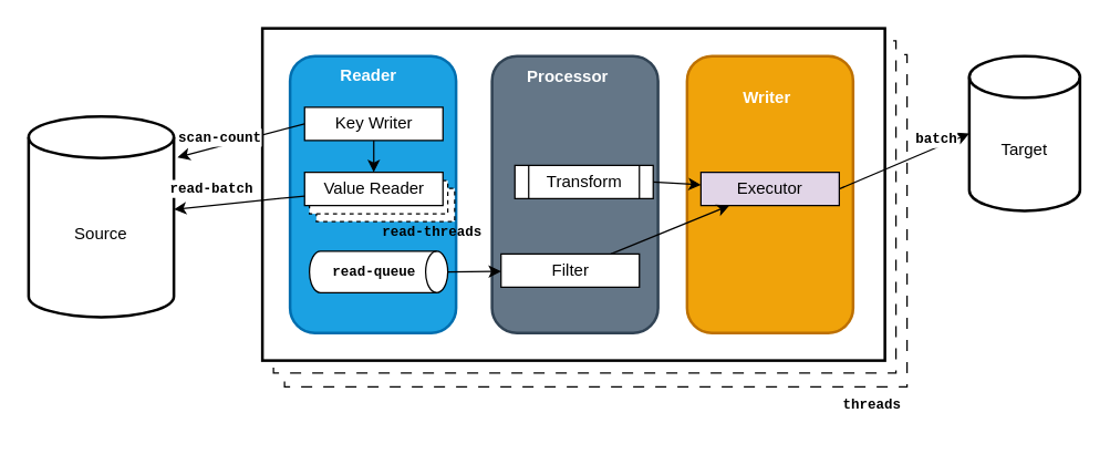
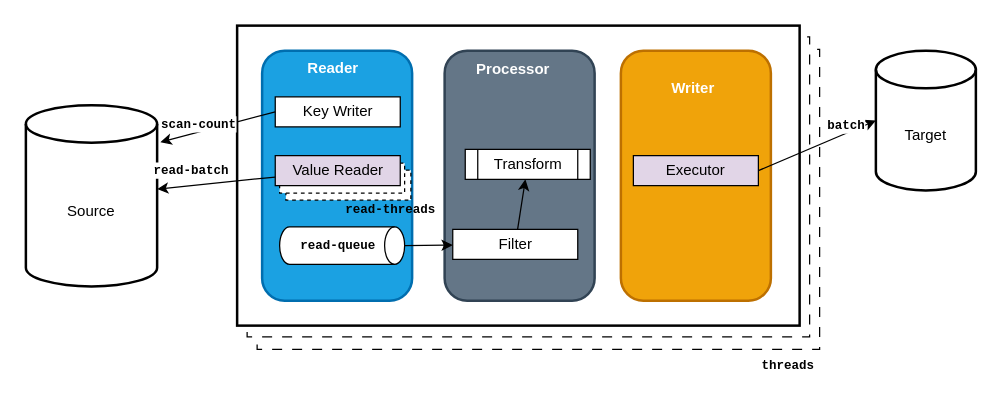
  <mxCell id="0" />
  <mxCell id="1" parent="0" />
  <mxCell id="2" value="" style="rounded=0;whiteSpace=wrap;html=1;fillColor=default;dashed=1;dashPattern=8 8;" vertex="1" parent="1"><mxGeometry x="205" y="39" width="450" height="240" as="geometry" /></mxCell>
  <mxCell id="3" value="" style="rounded=0;whiteSpace=wrap;html=1;fillColor=default;dashed=1;dashPattern=8 8;" vertex="1" parent="1"><mxGeometry x="197" y="29" width="450" height="240" as="geometry" /></mxCell>
  <mxCell id="4" value="" style="rounded=0;whiteSpace=wrap;html=1;fillColor=default;strokeWidth=2;" vertex="1" parent="1"><mxGeometry x="189" y="20" width="450" height="240" as="geometry" /></mxCell>
  <mxCell id="5" value="Source" style="shape=cylinder3;whiteSpace=wrap;html=1;boundedLbl=1;backgroundOutline=1;size=15;strokeWidth=2;" vertex="1" parent="1"><mxGeometry x="20" y="83.63" width="105" height="145" as="geometry" /></mxCell>
  <mxCell id="6" value="Target" style="shape=cylinder3;whiteSpace=wrap;html=1;boundedLbl=1;backgroundOutline=1;size=15;strokeWidth=2;" vertex="1" parent="1"><mxGeometry x="700" y="40.16" width="80" height="111.67" as="geometry" /></mxCell>
  <mxCell id="7" value="" style="rounded=1;whiteSpace=wrap;html=1;fillColor=#1ba1e2;fontColor=#ffffff;strokeColor=#006EAF;strokeWidth=2;" vertex="1" parent="1"><mxGeometry x="209" y="40" width="120" height="200" as="geometry" /></mxCell>
  <mxCell id="8" value="" style="rounded=0;whiteSpace=wrap;html=1;dashed=1;" vertex="1" parent="1"><mxGeometry x="228" y="135.63" width="100" height="24" as="geometry" /></mxCell>
  <mxCell id="9" value="" style="rounded=0;whiteSpace=wrap;html=1;dashed=1;" vertex="1" parent="1"><mxGeometry x="223" y="130" width="100" height="24" as="geometry" /></mxCell>
  <mxCell id="10" value="" style="shape=cylinder3;whiteSpace=wrap;html=1;boundedLbl=1;backgroundOutline=1;size=8.005;rotation=90;" vertex="1" parent="1"><mxGeometry x="258" y="146" width="30" height="100" as="geometry" /></mxCell>
  <mxCell id="11" value="Reader" style="text;html=1;align=center;verticalAlign=middle;whiteSpace=wrap;rounded=0;fontColor=#FFFFFF;fontStyle=1" vertex="1" parent="1"><mxGeometry x="236" y="39" width="60" height="30" as="geometry" /></mxCell>
  <mxCell id="12" value="Key&amp;nbsp;&lt;span style=&quot;background-color: initial;&quot;&gt;Writer&lt;/span&gt;" style="rounded=0;whiteSpace=wrap;html=1;" vertex="1" parent="1"><mxGeometry x="219.5" y="77" width="100" height="24" as="geometry" /></mxCell>
- <mxCell id="13" value="Value&amp;nbsp;&lt;span style=&quot;background-color: initial;&quot;&gt;Reader&lt;/span&gt;" style="rounded=0;whiteSpace=wrap;html=1;" vertex="1" parent="1"><mxGeometry x="219.5" y="124" width="100" height="24" as="geometry" /></mxCell>
- <mxCell id="14" value="" style="endArrow=classic;html=1;rounded=0;" edge="1" parent="1" source="12" target="13"><mxGeometry width="50" height="50" relative="1" as="geometry"><mxPoint x="251" y="110" as="sourcePoint" /><mxPoint x="250.5" y="140" as="targetPoint" /></mxGeometry></mxCell>
+ <mxCell id="13" value="Value&amp;nbsp;&lt;span style=&quot;background-color: initial;&quot;&gt;Reader&lt;/span&gt;" style="rounded=0;whiteSpace=wrap;html=1;fillColor=#e1d5e7;" vertex="1" parent="1"><mxGeometry x="219.5" y="124" width="100" height="24" as="geometry" /></mxCell>
  <mxCell id="15" value="&lt;font style=&quot;font-size: 10px;&quot; face=&quot;Courier New&quot;&gt;&lt;b&gt;read-queue&lt;/b&gt;&lt;/font&gt;" style="text;html=1;align=center;verticalAlign=middle;whiteSpace=wrap;rounded=0;" vertex="1" parent="1"><mxGeometry x="219.5" y="180" width="100" height="30" as="geometry" /></mxCell>
  <mxCell id="16" value="read-threads" style="text;align=center;verticalAlign=middle;whiteSpace=wrap;rounded=0;spacing=0;html=1;fontFamily=Courier New;fontSize=10;fontStyle=1" vertex="1" parent="1"><mxGeometry x="269" y="152" width="86" height="30" as="geometry" /></mxCell>
  <mxCell id="17" value="" style="endArrow=classic;html=1;rounded=0;" edge="1" parent="1" source="13" target="5"><mxGeometry width="50" height="50" relative="1" as="geometry"><mxPoint x="436" y="250" as="sourcePoint" /><mxPoint x="486" y="200" as="targetPoint" /></mxGeometry></mxCell>
  <mxCell id="18" value="&lt;font style=&quot;font-size: 10px;&quot; face=&quot;Courier New&quot;&gt;read-batch&lt;/font&gt;" style="edgeLabel;html=1;align=center;verticalAlign=middle;resizable=0;points=[];labelBackgroundColor=default;fontSize=10;fontStyle=1" vertex="1" connectable="0" parent="17"><mxGeometry x="-0.329" y="-2" relative="1" as="geometry"><mxPoint x="-36" y="-7" as="offset" /></mxGeometry></mxCell>
  <mxCell id="19" value="" style="endArrow=classic;html=1;rounded=0;exitX=0;exitY=0.5;exitDx=0;exitDy=0;entryX=1.025;entryY=0.204;entryDx=0;entryDy=0;entryPerimeter=0;" edge="1" parent="1" source="12" target="5"><mxGeometry width="50" height="50" relative="1" as="geometry"><mxPoint x="436" y="250" as="sourcePoint" /><mxPoint x="486" y="200" as="targetPoint" /></mxGeometry></mxCell>
  <mxCell id="20" value="&lt;font style=&quot;font-size: 10px;&quot; face=&quot;Courier New&quot;&gt;scan-count&lt;/font&gt;" style="edgeLabel;html=1;align=center;verticalAlign=middle;resizable=0;points=[];fontSize=10;fontStyle=1" vertex="1" connectable="0" parent="19"><mxGeometry x="-0.106" relative="1" as="geometry"><mxPoint x="-21" y="-1" as="offset" /></mxGeometry></mxCell>
  <mxCell id="21" value="" style="rounded=1;whiteSpace=wrap;html=1;fillColor=#f0a30a;fontColor=#000000;strokeColor=#BD7000;strokeWidth=2;" vertex="1" parent="1"><mxGeometry x="496" y="40" width="120" height="200" as="geometry" /></mxCell>
  <mxCell id="22" value="Writer" style="text;html=1;align=center;verticalAlign=middle;whiteSpace=wrap;rounded=0;fontStyle=1;fontColor=#FFFFFF;" vertex="1" parent="1"><mxGeometry x="523.5" y="55" width="60" height="30" as="geometry" /></mxCell>
  <mxCell id="23" value="&lt;div&gt;&lt;span style=&quot;background-color: initial;&quot;&gt;Executor&lt;/span&gt;&lt;/div&gt;" style="whiteSpace=wrap;html=1;fillColor=#e1d5e7;" vertex="1" parent="1"><mxGeometry x="506" y="124" width="100" height="24" as="geometry" /></mxCell>
  <mxCell id="24" value="" style="endArrow=classic;html=1;rounded=0;entryX=0;entryY=0.5;entryDx=0;entryDy=0;entryPerimeter=0;exitX=1;exitY=0.5;exitDx=0;exitDy=0;" edge="1" parent="1" source="23" target="6"><mxGeometry width="50" height="50" relative="1" as="geometry"><mxPoint x="462" y="250" as="sourcePoint" /><mxPoint x="512" y="200" as="targetPoint" /></mxGeometry></mxCell>
  <mxCell id="25" value="&lt;font style=&quot;font-size: 10px;&quot; face=&quot;Courier New&quot;&gt;batch&lt;/font&gt;" style="edgeLabel;html=1;align=center;verticalAlign=middle;resizable=0;points=[];fontSize=10;fontStyle=1" vertex="1" connectable="0" parent="24"><mxGeometry x="0.367" y="-2" relative="1" as="geometry"><mxPoint x="4" y="-11" as="offset" /></mxGeometry></mxCell>
  <mxCell id="26" value="" style="rounded=1;whiteSpace=wrap;html=1;fillColor=#647687;fontColor=#ffffff;strokeColor=#314354;strokeWidth=2;" vertex="1" parent="1"><mxGeometry x="355" y="40" width="120" height="200" as="geometry" /></mxCell>
  <mxCell id="27" value="Processor" style="text;html=1;align=center;verticalAlign=middle;whiteSpace=wrap;rounded=0;fontColor=#FFFFFF;fontStyle=1" vertex="1" parent="1"><mxGeometry x="379.5" y="40" width="60" height="30" as="geometry" /></mxCell>
  <mxCell id="28" value="&lt;span style=&quot;background-color: initial;&quot;&gt;Filter&lt;/span&gt;" style="rounded=0;whiteSpace=wrap;html=1;" vertex="1" parent="1"><mxGeometry x="361.5" y="183" width="100" height="24" as="geometry" /></mxCell>
- <mxCell id="29" value="" style="endArrow=classic;html=1;rounded=0;" edge="1" parent="1" source="28" target="23"><mxGeometry width="50" height="50" relative="1" as="geometry"><mxPoint x="301" y="165" as="sourcePoint" /><mxPoint x="411" y="170.84" as="targetPoint" /></mxGeometry></mxCell>
+ <mxCell id="29" value="" style="endArrow=classic;html=1;rounded=0;" edge="1" parent="1" source="28" target="33"><mxGeometry width="50" height="50" relative="1" as="geometry"><mxPoint x="301" y="165" as="sourcePoint" /><mxPoint x="411" y="170.84" as="targetPoint" /></mxGeometry></mxCell>
  <mxCell id="30" value="" style="endArrow=classic;html=1;rounded=0;exitX=0.5;exitY=0;exitDx=0;exitDy=0;exitPerimeter=0;" edge="1" parent="1" source="10" target="28"><mxGeometry width="50" height="50" relative="1" as="geometry"><mxPoint x="453" y="250" as="sourcePoint" /><mxPoint x="503" y="200" as="targetPoint" /></mxGeometry></mxCell>
- <mxCell id="31" value="" style="endArrow=classic;html=1;rounded=0;exitX=1;exitY=0.5;exitDx=0;exitDy=0;" edge="1" parent="1" source="33" target="23"><mxGeometry width="50" height="50" relative="1" as="geometry"><mxPoint x="460" y="151" as="sourcePoint" /><mxPoint x="487" y="200" as="targetPoint" /></mxGeometry></mxCell>
  <mxCell id="32" value="&lt;font face=&quot;Courier New&quot; style=&quot;font-size: 10px;&quot;&gt;&lt;span style=&quot;background-color: initial;&quot;&gt;threads&lt;/span&gt;&lt;/font&gt;" style="text;html=1;align=center;verticalAlign=middle;whiteSpace=wrap;rounded=0;fontStyle=1" vertex="1" parent="1"><mxGeometry x="586.5" y="276" width="86" height="30" as="geometry" /></mxCell>
  <mxCell id="33" value="Transform" style="shape=process;whiteSpace=wrap;html=1;backgroundOutline=1;" vertex="1" parent="1"><mxGeometry x="371.5" y="119" width="100" height="24" as="geometry" /></mxCell>
